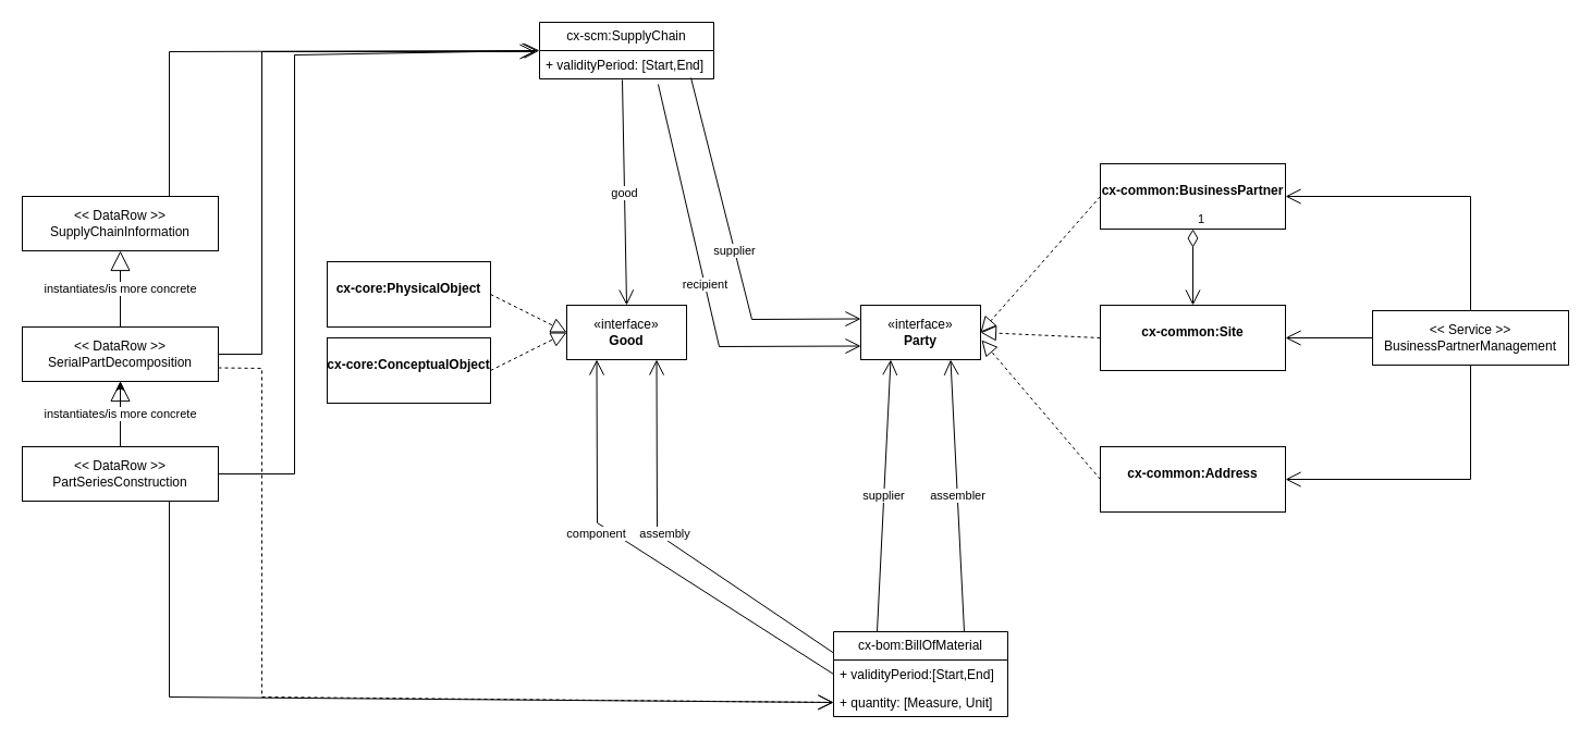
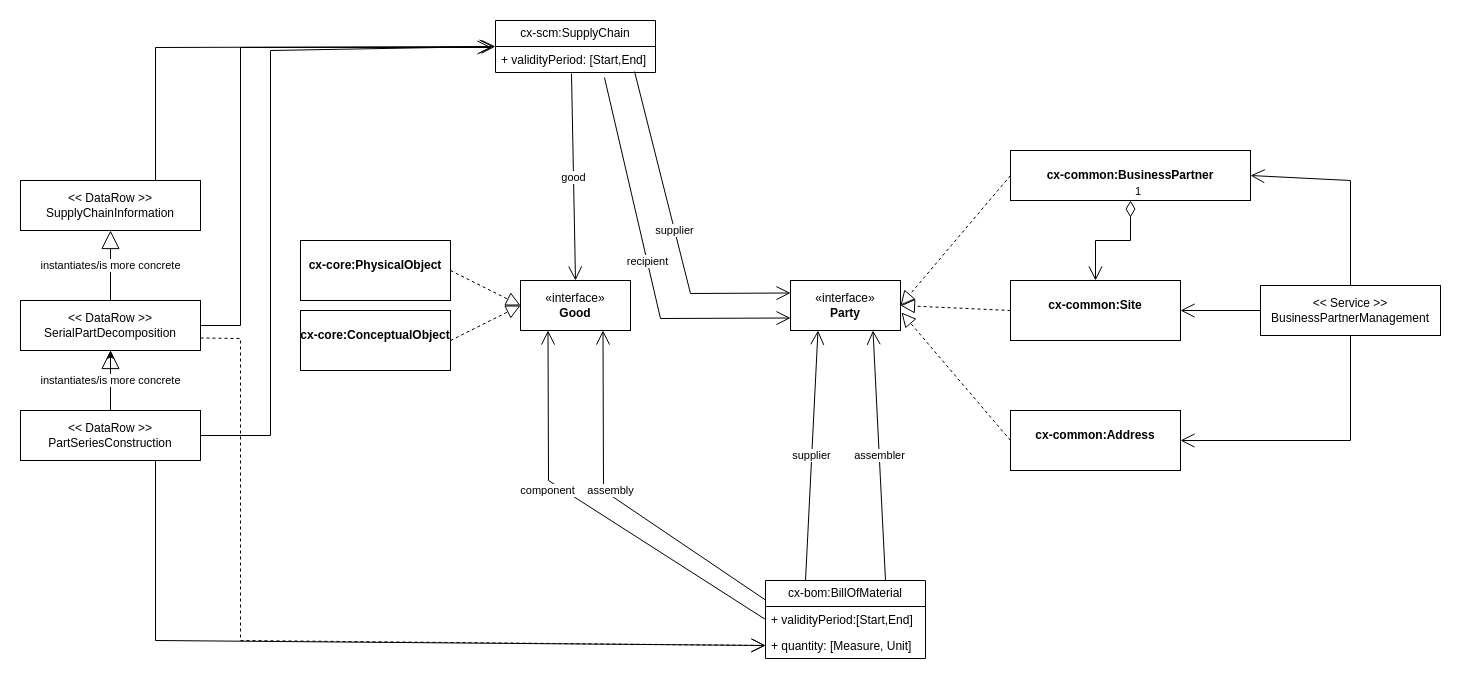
  <mxCell id="0" />
  <mxCell id="1" parent="0" />
  <mxCell id="2" value="cx-scm:SupplyChain" style="swimlane;fontStyle=0;childLayout=stackLayout;horizontal=1;startSize=26;fillColor=none;horizontalStack=0;resizeParent=1;resizeParentMax=0;resizeLast=0;collapsible=1;marginBottom=0;whiteSpace=wrap;html=1;" vertex="1" parent="1"><mxGeometry x="495" y="20" width="160" height="52" as="geometry" /></mxCell>
  <mxCell id="3" value="+ validityPeriod: [Start,End]" style="text;strokeColor=none;fillColor=none;align=left;verticalAlign=top;spacingLeft=4;spacingRight=4;overflow=hidden;rotatable=0;points=[[0,0.5],[1,0.5]];portConstraint=eastwest;whiteSpace=wrap;html=1;" vertex="1" parent="2"><mxGeometry y="26" width="160" height="26" as="geometry" /></mxCell>
  <mxCell id="4" value="cx-bom:BillOfMaterial" style="swimlane;fontStyle=0;childLayout=stackLayout;horizontal=1;startSize=26;fillColor=none;horizontalStack=0;resizeParent=1;resizeParentMax=0;resizeLast=0;collapsible=1;marginBottom=0;whiteSpace=wrap;html=1;" vertex="1" parent="1"><mxGeometry x="765" y="580" width="160" height="78" as="geometry" /></mxCell>
  <mxCell id="5" value="+ validityPeriod:[Start,End]" style="text;strokeColor=none;fillColor=none;align=left;verticalAlign=top;spacingLeft=4;spacingRight=4;overflow=hidden;rotatable=0;points=[[0,0.5],[1,0.5]];portConstraint=eastwest;whiteSpace=wrap;html=1;" vertex="1" parent="4"><mxGeometry y="26" width="160" height="26" as="geometry" /></mxCell>
  <mxCell id="6" value="+ quantity: [Measure, Unit]" style="text;strokeColor=none;fillColor=none;align=left;verticalAlign=top;spacingLeft=4;spacingRight=4;overflow=hidden;rotatable=0;points=[[0,0.5],[1,0.5]];portConstraint=eastwest;whiteSpace=wrap;html=1;" vertex="1" parent="4"><mxGeometry y="52" width="160" height="26" as="geometry" /></mxCell>
- <mxCell id="7" value="&lt;p style=&quot;margin:0px;margin-top:4px;text-align:center;&quot;&gt;&lt;br&gt;&lt;b&gt;cx-common:BusinessPartner&lt;/b&gt;&lt;/p&gt;" style="verticalAlign=top;align=left;overflow=fill;fontSize=12;fontFamily=Helvetica;html=1;whiteSpace=wrap;" vertex="1" parent="1"><mxGeometry x="1010" y="150" width="170" height="60" as="geometry" /></mxCell>
+ <mxCell id="7" value="&lt;p style=&quot;margin:0px;margin-top:4px;text-align:center;&quot;&gt;&lt;br&gt;&lt;b&gt;cx-common:BusinessPartner&lt;/b&gt;&lt;/p&gt;" style="verticalAlign=top;align=left;overflow=fill;fontSize=12;fontFamily=Helvetica;html=1;whiteSpace=wrap;" vertex="1" parent="1"><mxGeometry x="1010" y="150" width="240" height="50" as="geometry" /></mxCell>
  <mxCell id="8" value="&lt;p style=&quot;margin:0px;margin-top:4px;text-align:center;&quot;&gt;&lt;br&gt;&lt;b&gt;cx-common:Site&lt;/b&gt;&lt;/p&gt;" style="verticalAlign=top;align=left;overflow=fill;fontSize=12;fontFamily=Helvetica;html=1;whiteSpace=wrap;" vertex="1" parent="1"><mxGeometry x="1010" y="280" width="170" height="60" as="geometry" /></mxCell>
  <mxCell id="9" value="&lt;p style=&quot;margin:0px;margin-top:4px;text-align:center;&quot;&gt;&lt;br&gt;&lt;b&gt;cx-common&lt;/b&gt;&lt;b style=&quot;background-color: initial;&quot;&gt;:Address&lt;/b&gt;&lt;/p&gt;" style="verticalAlign=top;align=left;overflow=fill;fontSize=12;fontFamily=Helvetica;html=1;whiteSpace=wrap;" vertex="1" parent="1"><mxGeometry x="1010" y="410" width="170" height="60" as="geometry" /></mxCell>
  <mxCell id="10" value="1" style="endArrow=open;html=1;endSize=12;startArrow=diamondThin;startSize=14;startFill=0;edgeStyle=orthogonalEdgeStyle;align=left;verticalAlign=bottom;rounded=0;exitX=0.5;exitY=1;exitDx=0;exitDy=0;entryX=0.5;entryY=0;entryDx=0;entryDy=0;" edge="1" parent="1" source="7" target="8"><mxGeometry x="-1" y="3" relative="1" as="geometry"><mxPoint x="760" y="260" as="sourcePoint" /><mxPoint x="920" y="260" as="targetPoint" /></mxGeometry></mxCell>
  <mxCell id="11" value="«interface»&lt;br&gt;&lt;b&gt;Party&lt;/b&gt;" style="html=1;whiteSpace=wrap;" vertex="1" parent="1"><mxGeometry x="790" y="280" width="110" height="50" as="geometry" /></mxCell>
  <mxCell id="12" value="" style="endArrow=block;dashed=1;endFill=0;endSize=12;html=1;rounded=0;exitX=0;exitY=0.5;exitDx=0;exitDy=0;entryX=1;entryY=0.5;entryDx=0;entryDy=0;" edge="1" parent="1" source="7" target="11"><mxGeometry width="160" relative="1" as="geometry"><mxPoint x="760" y="260" as="sourcePoint" /><mxPoint x="920" y="260" as="targetPoint" /></mxGeometry></mxCell>
  <mxCell id="13" value="" style="endArrow=block;dashed=1;endFill=0;endSize=12;html=1;rounded=0;exitX=0;exitY=0.5;exitDx=0;exitDy=0;entryX=1;entryY=0.5;entryDx=0;entryDy=0;" edge="1" parent="1" source="8" target="11"><mxGeometry width="160" relative="1" as="geometry"><mxPoint x="1020" y="190" as="sourcePoint" /><mxPoint x="910" y="315" as="targetPoint" /></mxGeometry></mxCell>
  <mxCell id="14" value="" style="endArrow=block;dashed=1;endFill=0;endSize=12;html=1;rounded=0;exitX=0;exitY=0.5;exitDx=0;exitDy=0;entryX=1.009;entryY=0.64;entryDx=0;entryDy=0;entryPerimeter=0;" edge="1" parent="1" source="9" target="11"><mxGeometry width="160" relative="1" as="geometry"><mxPoint x="1020" y="320" as="sourcePoint" /><mxPoint x="910" y="315" as="targetPoint" /></mxGeometry></mxCell>
  <mxCell id="15" value="&lt;p style=&quot;margin:0px;margin-top:4px;text-align:center;&quot;&gt;&lt;br&gt;&lt;b&gt;cx-core:PhysicalObject&lt;/b&gt;&lt;/p&gt;" style="verticalAlign=top;align=left;overflow=fill;fontSize=12;fontFamily=Helvetica;html=1;whiteSpace=wrap;" vertex="1" parent="1"><mxGeometry x="300" y="240" width="150" height="60" as="geometry" /></mxCell>
  <mxCell id="16" value="&lt;p style=&quot;margin:0px;margin-top:4px;text-align:center;&quot;&gt;&lt;br&gt;&lt;b&gt;cx-core:ConceptualObject&lt;/b&gt;&lt;/p&gt;" style="verticalAlign=top;align=left;overflow=fill;fontSize=12;fontFamily=Helvetica;html=1;whiteSpace=wrap;" vertex="1" parent="1"><mxGeometry x="300" y="310" width="150" height="60" as="geometry" /></mxCell>
  <mxCell id="17" value="«interface»&lt;br&gt;&lt;b&gt;Good&lt;/b&gt;" style="html=1;whiteSpace=wrap;" vertex="1" parent="1"><mxGeometry x="520" y="280" width="110" height="50" as="geometry" /></mxCell>
  <mxCell id="18" value="" style="endArrow=block;dashed=1;endFill=0;endSize=12;html=1;rounded=0;exitX=1;exitY=0.5;exitDx=0;exitDy=0;entryX=0;entryY=0.5;entryDx=0;entryDy=0;" edge="1" parent="1" source="15" target="17"><mxGeometry width="160" relative="1" as="geometry"><mxPoint x="660" y="20" as="sourcePoint" /><mxPoint x="550" y="145" as="targetPoint" /></mxGeometry></mxCell>
  <mxCell id="19" value="" style="endArrow=block;dashed=1;endFill=0;endSize=12;html=1;rounded=0;exitX=1;exitY=0.5;exitDx=0;exitDy=0;entryX=0;entryY=0.5;entryDx=0;entryDy=0;" edge="1" parent="1" source="16" target="17"><mxGeometry width="160" relative="1" as="geometry"><mxPoint x="310" y="280" as="sourcePoint" /><mxPoint x="270" y="310" as="targetPoint" /></mxGeometry></mxCell>
  <mxCell id="20" value="good" style="endArrow=open;endFill=1;endSize=12;html=1;rounded=0;entryX=0.5;entryY=0;entryDx=0;entryDy=0;exitX=0.475;exitY=1.038;exitDx=0;exitDy=0;exitPerimeter=0;" edge="1" parent="1" source="3" target="17"><mxGeometry width="160" relative="1" as="geometry"><mxPoint x="520" y="600" as="sourcePoint" /><mxPoint x="680" y="600" as="targetPoint" /></mxGeometry></mxCell>
  <mxCell id="21" value="recipient" style="endArrow=open;endFill=1;endSize=12;html=1;rounded=0;entryX=0;entryY=0.75;entryDx=0;entryDy=0;exitX=0.681;exitY=1.192;exitDx=0;exitDy=0;exitPerimeter=0;" edge="1" parent="1" source="3" target="11"><mxGeometry width="160" relative="1" as="geometry"><mxPoint x="560" y="590" as="sourcePoint" /><mxPoint x="558" y="340" as="targetPoint" /><Array as="points"><mxPoint x="660" y="318" /></Array></mxGeometry></mxCell>
  <mxCell id="22" value="supplier" style="endArrow=open;endFill=1;endSize=12;html=1;rounded=0;entryX=0;entryY=0.25;entryDx=0;entryDy=0;exitX=0.869;exitY=0.962;exitDx=0;exitDy=0;exitPerimeter=0;" edge="1" parent="1" source="3" target="11"><mxGeometry width="160" relative="1" as="geometry"><mxPoint x="600" y="590" as="sourcePoint" /><mxPoint x="800" y="303" as="targetPoint" /><Array as="points"><mxPoint x="690" y="293" /></Array></mxGeometry></mxCell>
  <mxCell id="23" value="component" style="endArrow=open;endFill=1;endSize=12;html=1;rounded=0;entryX=0.25;entryY=1;entryDx=0;entryDy=0;exitX=0;exitY=0.5;exitDx=0;exitDy=0;" edge="1" parent="1" source="5" target="17"><mxGeometry x="0.24" y="9" width="160" relative="1" as="geometry"><mxPoint x="760" y="612" as="sourcePoint" /><mxPoint x="585" y="290" as="targetPoint" /><Array as="points"><mxPoint x="548" y="480" /></Array><mxPoint as="offset" /></mxGeometry></mxCell>
  <mxCell id="24" value="assembly" style="endArrow=open;endFill=1;endSize=12;html=1;rounded=0;entryX=0.75;entryY=1;entryDx=0;entryDy=0;exitX=0;exitY=0.25;exitDx=0;exitDy=0;" edge="1" parent="1" source="4" target="17"><mxGeometry x="0.067" y="-4" width="160" relative="1" as="geometry"><mxPoint x="770" y="622" as="sourcePoint" /><mxPoint x="558" y="340" as="targetPoint" /><Array as="points"><mxPoint x="603" y="490" /></Array><mxPoint as="offset" /></mxGeometry></mxCell>
  <mxCell id="25" value="supplier" style="endArrow=open;endFill=1;endSize=12;html=1;rounded=0;entryX=0.25;entryY=1;entryDx=0;entryDy=0;exitX=0.25;exitY=0;exitDx=0;exitDy=0;" edge="1" parent="1" source="4" target="11"><mxGeometry width="160" relative="1" as="geometry"><mxPoint x="775" y="610" as="sourcePoint" /><mxPoint x="613" y="340" as="targetPoint" /></mxGeometry></mxCell>
  <mxCell id="26" value="assembler" style="endArrow=open;endFill=1;endSize=12;html=1;rounded=0;entryX=0.75;entryY=1;entryDx=0;entryDy=0;exitX=0.75;exitY=0;exitDx=0;exitDy=0;" edge="1" parent="1" source="4" target="11"><mxGeometry width="160" relative="1" as="geometry"><mxPoint x="815" y="590" as="sourcePoint" /><mxPoint x="828" y="340" as="targetPoint" /></mxGeometry></mxCell>
  <mxCell id="27" value="&amp;lt;&amp;lt; DataRow &amp;gt;&amp;gt;&lt;br&gt;SerialPartDecomposition&lt;br&gt;" style="html=1;whiteSpace=wrap;" vertex="1" parent="1"><mxGeometry x="20" y="300" width="180" height="50" as="geometry" /></mxCell>
  <mxCell id="28" value="" style="edgeStyle=orthogonalEdgeStyle;rounded=0;orthogonalLoop=1;jettySize=auto;html=1;" edge="1" parent="1" source="29" target="27"><mxGeometry relative="1" as="geometry" /></mxCell>
  <mxCell id="29" value="&amp;lt;&amp;lt; DataRow &amp;gt;&amp;gt;&lt;br&gt;PartSeriesConstruction" style="html=1;whiteSpace=wrap;" vertex="1" parent="1"><mxGeometry x="20" y="410" width="180" height="50" as="geometry" /></mxCell>
  <mxCell id="30" value="&amp;lt;&amp;lt; DataRow &amp;gt;&amp;gt;&lt;br&gt;SupplyChainInformation" style="html=1;whiteSpace=wrap;" vertex="1" parent="1"><mxGeometry x="20" y="180" width="180" height="50" as="geometry" /></mxCell>
  <mxCell id="31" value="instantiates/is more concrete" style="endArrow=block;endSize=16;endFill=0;html=1;rounded=0;exitX=0.5;exitY=0;exitDx=0;exitDy=0;entryX=0.5;entryY=1;entryDx=0;entryDy=0;" edge="1" parent="1" source="27" target="30"><mxGeometry width="160" relative="1" as="geometry"><mxPoint x="410" y="410" as="sourcePoint" /><mxPoint x="570" y="410" as="targetPoint" /></mxGeometry></mxCell>
  <mxCell id="32" value="instantiates/is more concrete" style="endArrow=block;endSize=16;endFill=0;html=1;rounded=0;exitX=0.5;exitY=0;exitDx=0;exitDy=0;entryX=0.5;entryY=1;entryDx=0;entryDy=0;" edge="1" parent="1" source="29" target="27"><mxGeometry width="160" relative="1" as="geometry"><mxPoint x="120" y="310" as="sourcePoint" /><mxPoint x="120" y="240" as="targetPoint" /></mxGeometry></mxCell>
  <mxCell id="33" value="&amp;lt;&amp;lt; Service &amp;gt;&amp;gt;&lt;br&gt;BusinessPartnerManagement" style="html=1;whiteSpace=wrap;" vertex="1" parent="1"><mxGeometry x="1260" y="285" width="180" height="50" as="geometry" /></mxCell>
  <mxCell id="34" value="" style="endArrow=open;endFill=1;endSize=12;html=1;rounded=0;exitX=0.5;exitY=0;exitDx=0;exitDy=0;entryX=1;entryY=0.5;entryDx=0;entryDy=0;" edge="1" parent="1" source="33" target="7"><mxGeometry width="160" relative="1" as="geometry"><mxPoint x="770" y="410" as="sourcePoint" /><mxPoint x="930" y="410" as="targetPoint" /><Array as="points"><mxPoint x="1350" y="180" /></Array></mxGeometry></mxCell>
  <mxCell id="35" value="" style="endArrow=open;endFill=1;endSize=12;html=1;rounded=0;exitX=0.5;exitY=1;exitDx=0;exitDy=0;entryX=1;entryY=0.5;entryDx=0;entryDy=0;" edge="1" parent="1" source="33" target="9"><mxGeometry width="160" relative="1" as="geometry"><mxPoint x="1360" y="295" as="sourcePoint" /><mxPoint x="1190" y="190" as="targetPoint" /><Array as="points"><mxPoint x="1350" y="440" /></Array></mxGeometry></mxCell>
  <mxCell id="36" value="" style="endArrow=open;endFill=1;endSize=12;html=1;rounded=0;exitX=0;exitY=0.5;exitDx=0;exitDy=0;entryX=1;entryY=0.5;entryDx=0;entryDy=0;" edge="1" parent="1" source="33" target="8"><mxGeometry width="160" relative="1" as="geometry"><mxPoint x="1360" y="345" as="sourcePoint" /><mxPoint x="1190" y="450" as="targetPoint" /></mxGeometry></mxCell>
  <mxCell id="37" value="" style="endArrow=open;endFill=1;endSize=12;html=1;rounded=0;exitX=0.75;exitY=0;exitDx=0;exitDy=0;entryX=-0.012;entryY=0;entryDx=0;entryDy=0;entryPerimeter=0;" edge="1" parent="1" source="30" target="3"><mxGeometry width="160" relative="1" as="geometry"><mxPoint x="1360" y="295" as="sourcePoint" /><mxPoint x="1190" y="190" as="targetPoint" /><Array as="points"><mxPoint x="155" y="47" /></Array></mxGeometry></mxCell>
  <mxCell id="38" value="" style="endArrow=open;endFill=1;endSize=12;html=1;rounded=0;exitX=0.75;exitY=1;exitDx=0;exitDy=0;entryX=0;entryY=0.5;entryDx=0;entryDy=0;" edge="1" parent="1" source="29" target="6"><mxGeometry width="160" relative="1" as="geometry"><mxPoint x="140" y="190" as="sourcePoint" /><mxPoint x="502" y="57" as="targetPoint" /><Array as="points"><mxPoint x="155" y="640" /></Array></mxGeometry></mxCell>
  <mxCell id="39" value="" style="endArrow=open;endFill=1;endSize=12;html=1;rounded=0;exitX=1;exitY=0.5;exitDx=0;exitDy=0;entryX=0;entryY=0.5;entryDx=0;entryDy=0;" edge="1" parent="1" source="29" target="2"><mxGeometry width="160" relative="1" as="geometry"><mxPoint x="165" y="470" as="sourcePoint" /><mxPoint x="775" y="655" as="targetPoint" /><Array as="points"><mxPoint x="270" y="435" /><mxPoint x="270" y="50" /></Array></mxGeometry></mxCell>
  <mxCell id="40" value="" style="endArrow=open;endFill=1;endSize=12;html=1;rounded=0;exitX=1;exitY=0.5;exitDx=0;exitDy=0;entryX=-0.025;entryY=0.038;entryDx=0;entryDy=0;entryPerimeter=0;" edge="1" parent="1" source="27" target="3"><mxGeometry width="160" relative="1" as="geometry"><mxPoint x="210" y="445" as="sourcePoint" /><mxPoint x="505" y="56" as="targetPoint" /><Array as="points"><mxPoint x="240" y="325" /><mxPoint x="240" y="47" /></Array></mxGeometry></mxCell>
  <mxCell id="41" value="" style="endArrow=open;endFill=1;endSize=12;html=1;rounded=0;exitX=1;exitY=0.75;exitDx=0;exitDy=0;entryX=0;entryY=0.5;entryDx=0;entryDy=0;dashed=1;" edge="1" parent="1" source="27" target="6"><mxGeometry width="160" relative="1" as="geometry"><mxPoint x="165" y="470" as="sourcePoint" /><mxPoint x="775" y="655" as="targetPoint" /><Array as="points"><mxPoint x="240" y="338" /><mxPoint x="240" y="640" /></Array></mxGeometry></mxCell>
